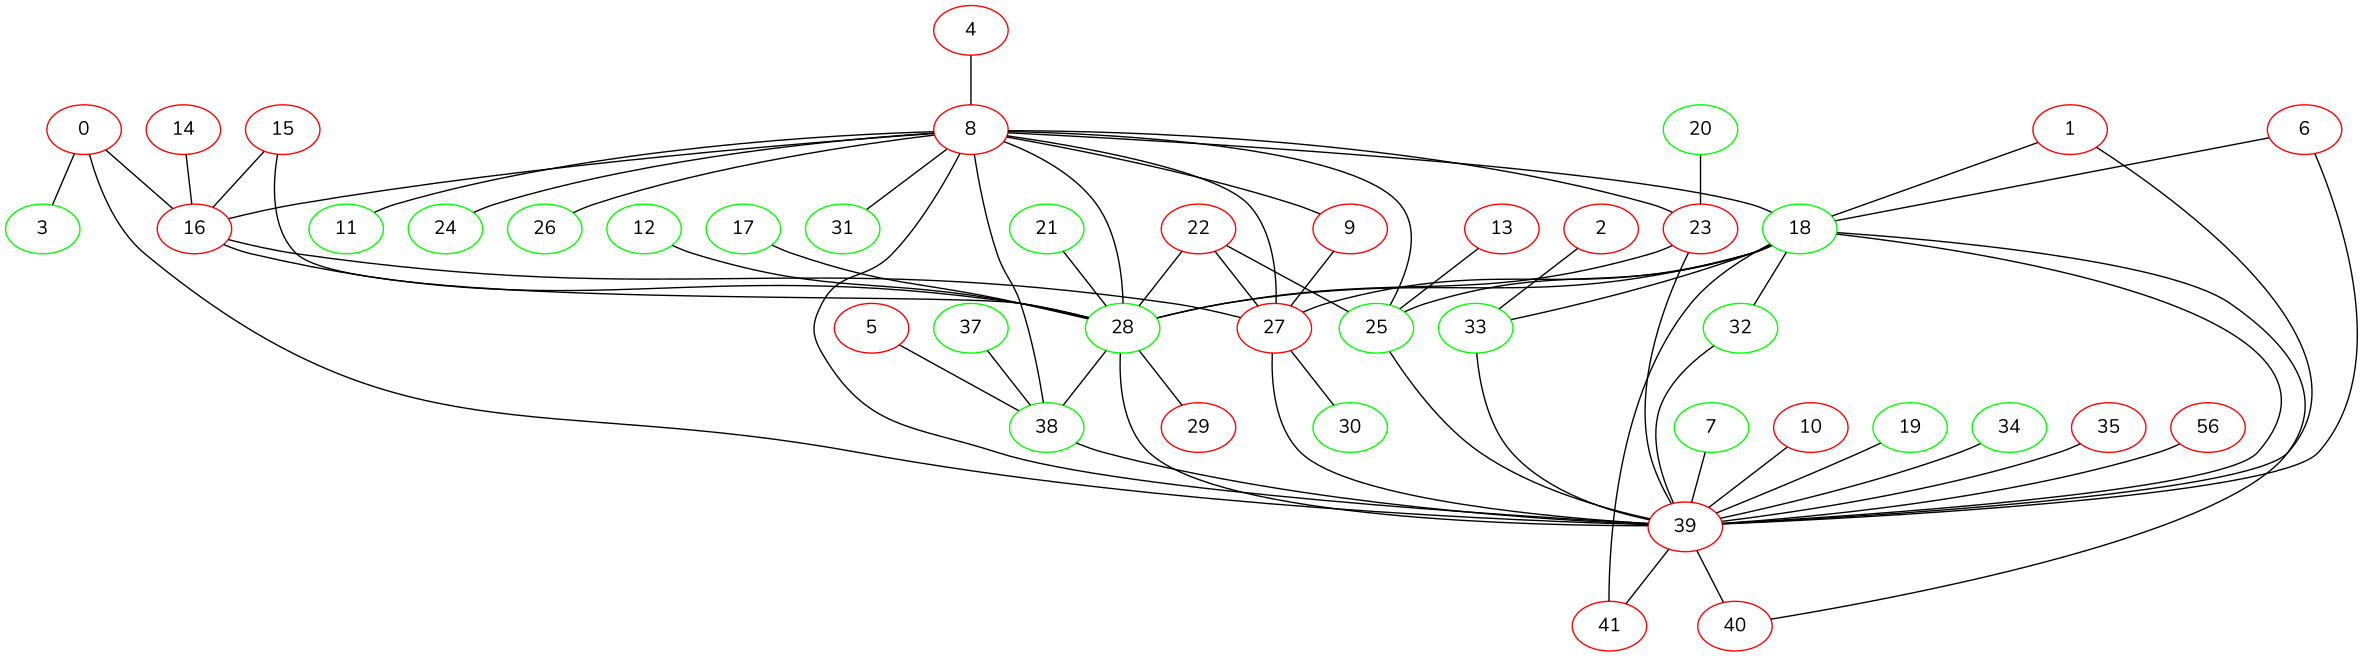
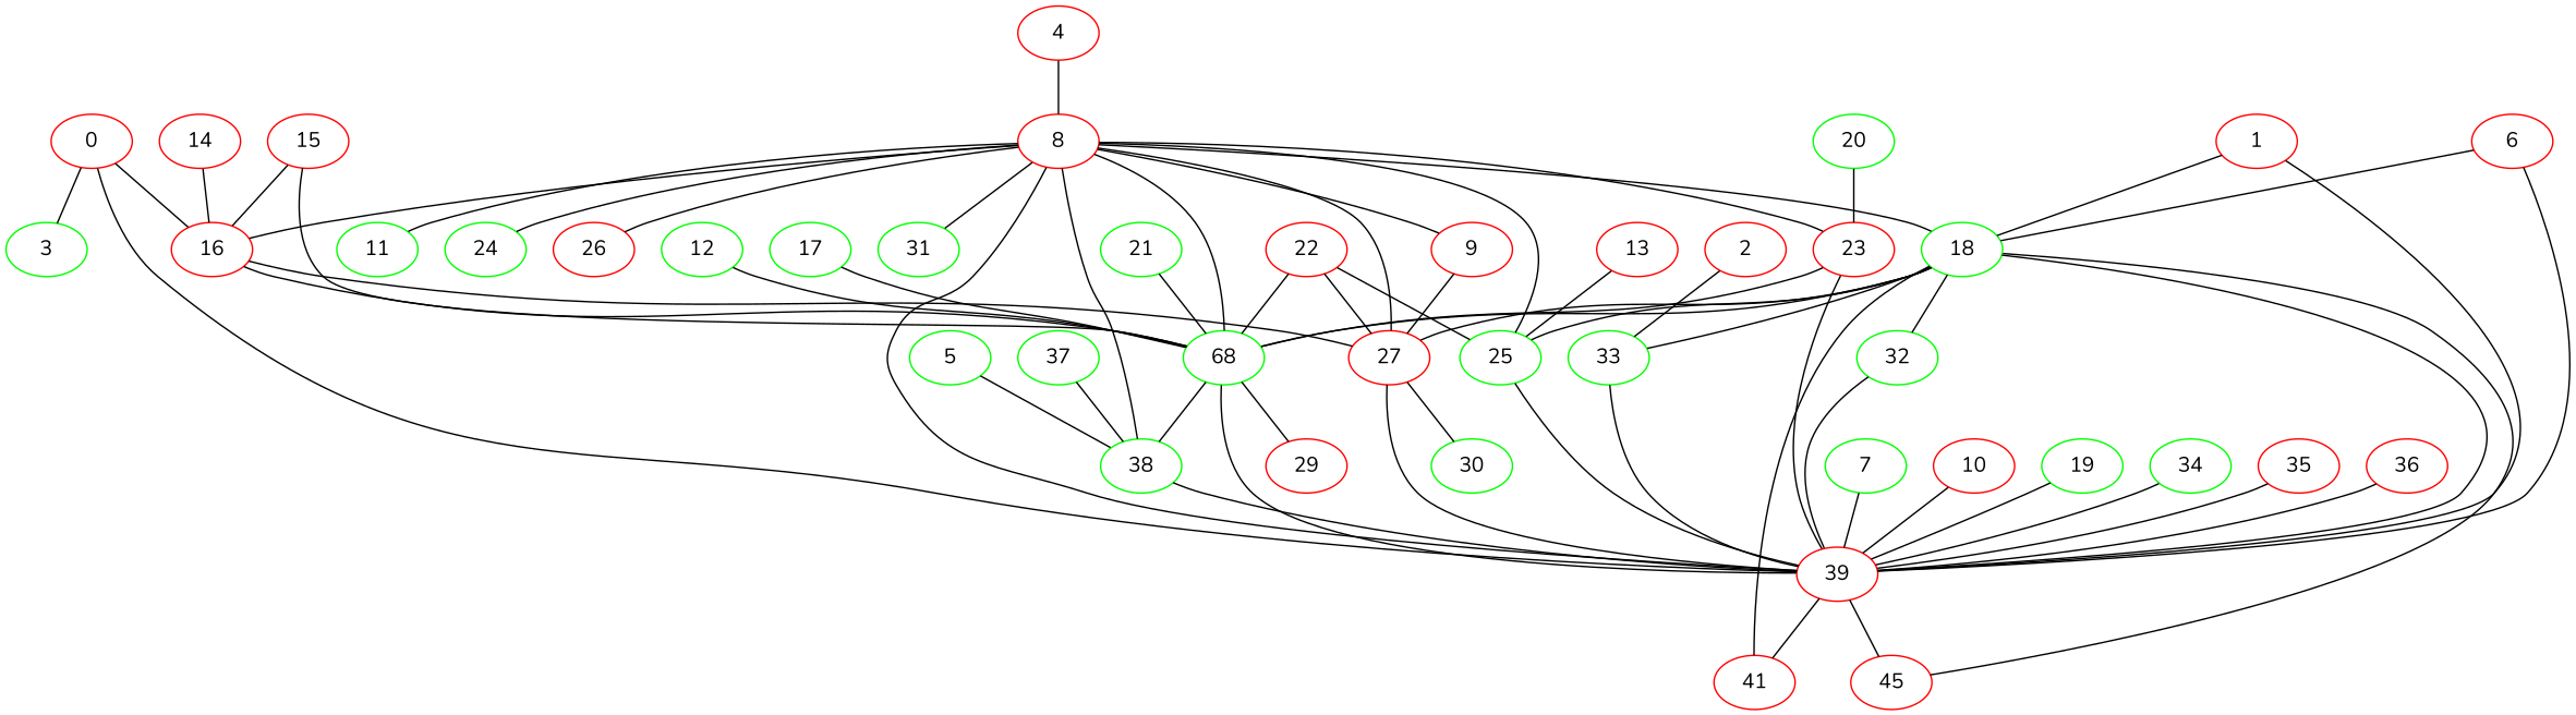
  strict graph {
    fontname=Nunito
    node [color=red fontname=Nunito]
    edge [fontname=Nunito]
    3 [color=green]
    0
    16
    39
    27
-   28 [color=green]
-   40
+   28 [color=green label=68]
+   40 [label=45]
    41
    30 [color=green]
    38 [color=green]
    29
    1
    18 [color=green]
    33 [color=green]
    25 [color=green]
    32 [color=green]
    2
    4
    8
    9
    11 [color=green]
    23
    24 [color=green]
-   26 [color=green]
+   26
    31 [color=green]
-   5
+   5 [color=green]
    6
    7 [color=green]
    10
    12 [color=green]
    13
    14
    15
    17 [color=green]
    19 [color=green]
    20 [color=green]
    21 [color=green]
    22
    34 [color=green]
    35
-   36 [label=56]
+   36
    37 [color=green]
    0 -- 3
    0 -- 16
    0 -- 39
    16 -- 27
    16 -- 28
    39 -- 40
    39 -- 41
    27 -- 39
    27 -- 30
    28 -- 39
    28 -- 38
    28 -- 29
    38 -- 39
    1 -- 39
    1 -- 18
    18 -- 39
    18 -- 27
    18 -- 28
    18 -- 40
    18 -- 41
    18 -- 33
    18 -- 25
    18 -- 32
    33 -- 39
    25 -- 39
    32 -- 39
    2 -- 33
    4 -- 8
    8 -- 16
    8 -- 39
    8 -- 27
    8 -- 28
    8 -- 38
    8 -- 18
    8 -- 25
    8 -- 9
    8 -- 11
    8 -- 23
    8 -- 24
    8 -- 26
    8 -- 31
    9 -- 27
    23 -- 39
    23 -- 28
    5 -- 38
    6 -- 39
    6 -- 18
    7 -- 39
    10 -- 39
    12 -- 28
    13 -- 25
    14 -- 16
    15 -- 16
    15 -- 28
    17 -- 28
    19 -- 39
    20 -- 23
    21 -- 28
    22 -- 27
    22 -- 28
    22 -- 25
    34 -- 39
    35 -- 39
    36 -- 39
    37 -- 38
  }
